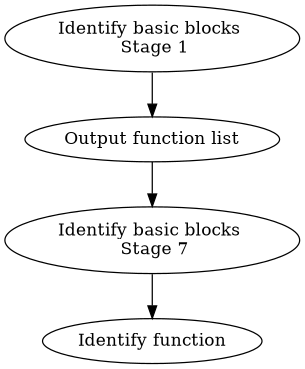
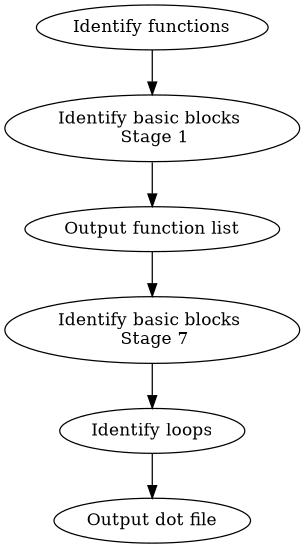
  digraph {
+   n1 [label="Identify functions"]
    n2 [label="Identify basic blocks \n Stage 1"]
    n3 [label="Output function list"]
    n4 [label="Identify basic blocks \n Stage 7"]
-   n5 [label="Identify function"]
+   n5 [label="Identify loops"]
+   n6 [label="Output dot file"]
+   n1 -> n2
    n2 -> n3
    n3 -> n4
    n4 -> n5
+   n5 -> n6
  }
